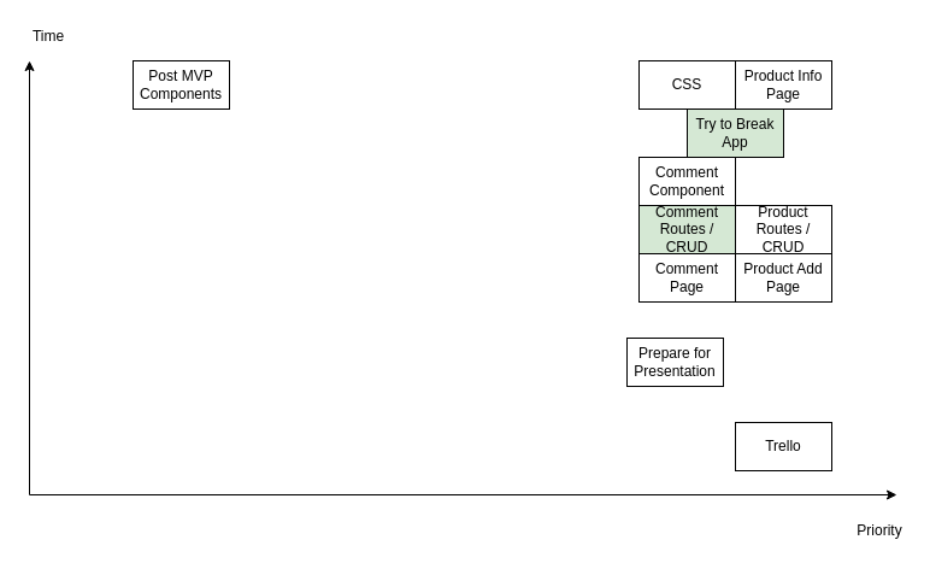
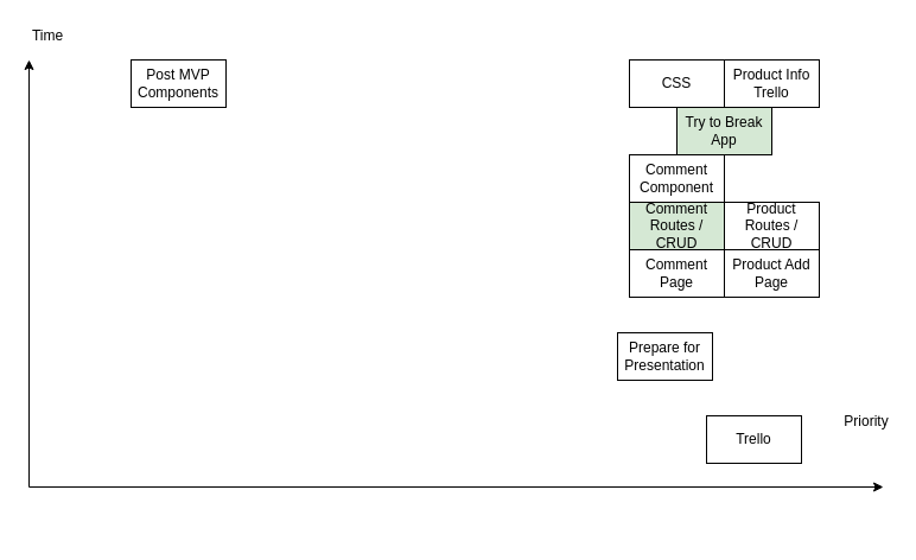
  <mxCell id="0" />
  <mxCell id="1" parent="0" />
  <mxCell id="2" value="" style="endArrow=classic;html=1;" edge="1" parent="1"><mxGeometry width="50" height="50" relative="1" as="geometry"><mxPoint x="24" y="410" as="sourcePoint" /><mxPoint x="744" y="410" as="targetPoint" /></mxGeometry></mxCell>
  <mxCell id="3" value="" style="endArrow=classic;html=1;" edge="1" parent="1"><mxGeometry width="50" height="50" relative="1" as="geometry"><mxPoint x="24" y="410" as="sourcePoint" /><mxPoint x="24" y="50" as="targetPoint" /></mxGeometry></mxCell>
- <mxCell id="4" value="Priority" style="text;html=1;strokeColor=none;fillColor=none;align=center;verticalAlign=middle;whiteSpace=wrap;rounded=0;" vertex="1" parent="1"><mxGeometry x="710" y="430" width="40" height="20" as="geometry" /></mxCell>
+ <mxCell id="4" value="Priority" style="text;html=1;strokeColor=none;fillColor=none;align=center;verticalAlign=middle;whiteSpace=wrap;rounded=0;" vertex="1" parent="1"><mxGeometry x="710" y="345" width="40" height="20" as="geometry" /></mxCell>
  <mxCell id="5" value="Time" style="text;html=1;strokeColor=none;fillColor=none;align=center;verticalAlign=middle;whiteSpace=wrap;rounded=0;" vertex="1" parent="1"><mxGeometry x="20" y="20" width="40" height="20" as="geometry" /></mxCell>
  <mxCell id="6" value="Product Routes / CRUD" style="rounded=0;whiteSpace=wrap;html=1;" vertex="1" parent="1"><mxGeometry x="610" y="170" width="80" height="40" as="geometry" /></mxCell>
  <mxCell id="7" value="Product Add Page" style="rounded=0;whiteSpace=wrap;html=1;" vertex="1" parent="1"><mxGeometry x="610" y="210" width="80" height="40" as="geometry" /></mxCell>
- <mxCell id="8" value="Product Info Page" style="rounded=0;whiteSpace=wrap;html=1;" vertex="1" parent="1"><mxGeometry x="610" y="50" width="80" height="40" as="geometry" /></mxCell>
+ <mxCell id="8" value="Product Info Trello" style="rounded=0;whiteSpace=wrap;html=1;" vertex="1" parent="1"><mxGeometry x="610" y="50" width="80" height="40" as="geometry" /></mxCell>
  <mxCell id="9" value="Comment Routes / CRUD" style="rounded=0;whiteSpace=wrap;html=1;fillColor=#d5e8d4;" vertex="1" parent="1"><mxGeometry x="530" y="170" width="80" height="40" as="geometry" /></mxCell>
  <mxCell id="10" value="Comment Page" style="rounded=0;whiteSpace=wrap;html=1;" vertex="1" parent="1"><mxGeometry x="530" y="210" width="80" height="40" as="geometry" /></mxCell>
  <mxCell id="11" value="Comment Component" style="rounded=0;whiteSpace=wrap;html=1;" vertex="1" parent="1"><mxGeometry x="530" y="130" width="80" height="40" as="geometry" /></mxCell>
  <mxCell id="12" value="CSS" style="rounded=0;whiteSpace=wrap;html=1;" vertex="1" parent="1"><mxGeometry x="530" y="50" width="80" height="40" as="geometry" /></mxCell>
  <mxCell id="13" value="Try to Break App" style="rounded=0;whiteSpace=wrap;html=1;fillColor=#d5e8d4;" vertex="1" parent="1"><mxGeometry x="570" y="90" width="80" height="40" as="geometry" /></mxCell>
  <mxCell id="14" value="Post MVP Components" style="rounded=0;whiteSpace=wrap;html=1;" vertex="1" parent="1"><mxGeometry x="110" y="50" width="80" height="40" as="geometry" /></mxCell>
  <mxCell id="15" value="Prepare for Presentation" style="rounded=0;whiteSpace=wrap;html=1;" vertex="1" parent="1"><mxGeometry x="520" y="280" width="80" height="40" as="geometry" /></mxCell>
- <mxCell id="16" value="Trello" style="rounded=0;whiteSpace=wrap;html=1;" vertex="1" parent="1"><mxGeometry x="610" y="350" width="80" height="40" as="geometry" /></mxCell>
+ <mxCell id="16" value="Trello" style="rounded=0;whiteSpace=wrap;html=1;" vertex="1" parent="1"><mxGeometry x="595" y="350" width="80" height="40" as="geometry" /></mxCell>
